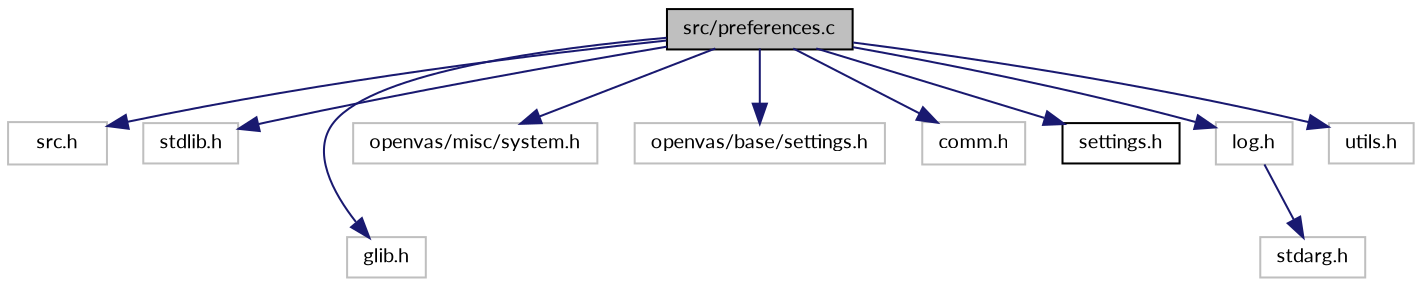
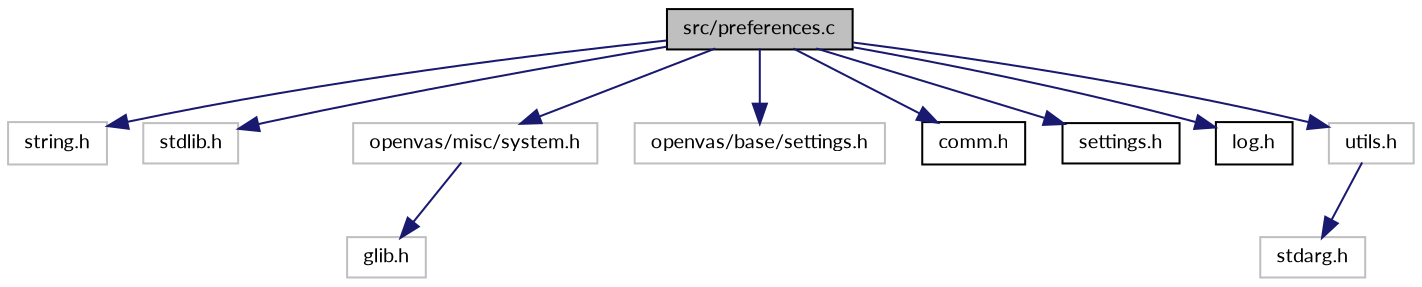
  digraph {
    fontname=Lato
    node [color=grey75 fontname=Lato fontsize=10 shape=record]
    edge [color=midnightblue fontname=Lato fontsize=10 labelfontname=FreeSans labelfontsize=10 style=solid]
    n1 [color=black fillcolor=grey75 fontcolor=black height=0.2 label="src/preferences.c" style=filled width=0.4]
-   n2 [height=0.2 label="src.h" width=0.4]
+   n2 [height=0.2 label="string.h" width=0.4]
    n3 [height=0.2 label="stdlib.h" width=0.4]
    n4 [height=0.2 label="glib.h" width=0.4]
    n5 [height=0.2 label="openvas/misc/system.h" width=0.4]
    n6 [height=0.2 label="openvas/base/settings.h" width=0.4]
-   n7 [height=0.2 label="comm.h" width=0.4]
+   n7 [color=black height=0.2 label="comm.h" width=0.4]
    n8 [color=black height=0.2 label="settings.h" width=0.4]
-   n9 [height=0.2 label="log.h" width=0.4]
+   n9 [color=black height=0.2 label="log.h" width=0.4]
    n10 [height=0.2 label="utils.h" width=0.4]
    n11 [height=0.2 label="stdarg.h" width=0.4]
    n1 -> n2
    n1 -> n3
-   n1 -> n4
+   n5 -> n4
    n1 -> n5
    n1 -> n6
    n1 -> n7
    n1 -> n8
    n1 -> n9
    n1 -> n10
-   n9 -> n11
+   n10 -> n11
  }
